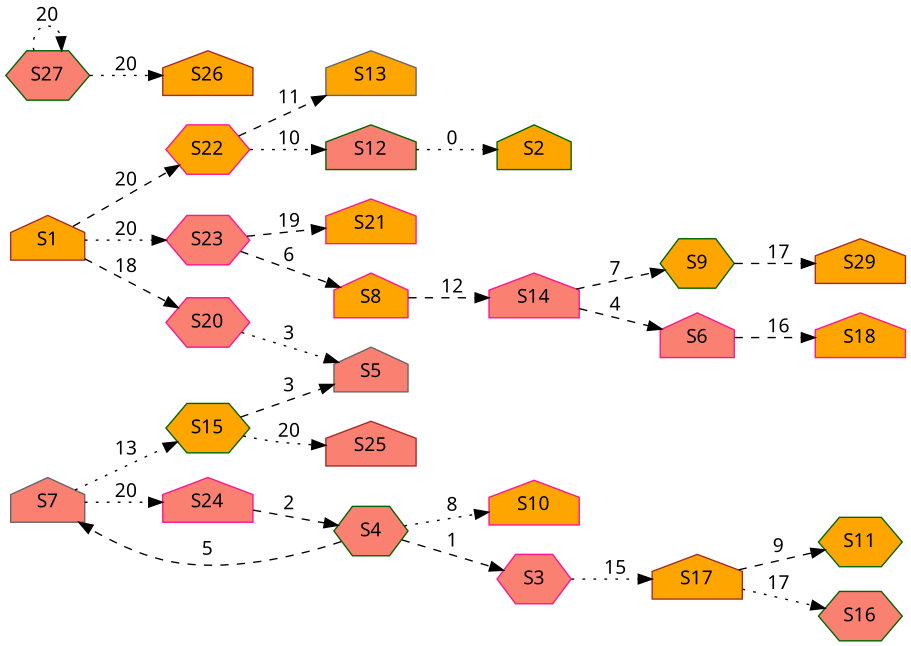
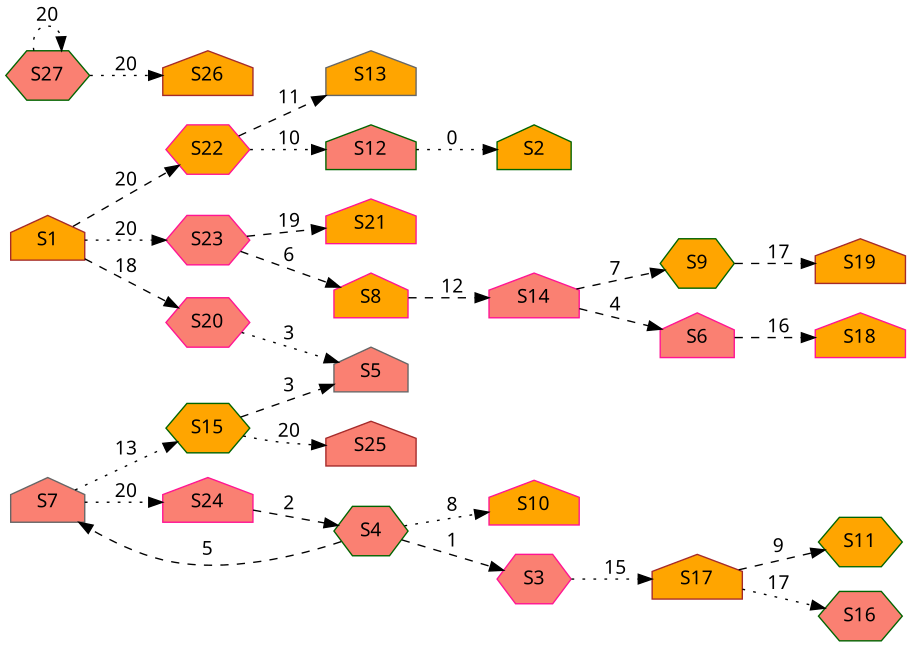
  strict digraph {
    fontname="Noto Sans"
    rankdir=LR
    node [color=deeppink fillcolor=orange fontname="Noto Sans" shape=house style=filled]
    edge [fontname="Noto Sans" style=dashed]
    S12 [color=darkgreen fillcolor=salmon]
    S2 [color=darkgreen]
    S4 [color=darkgreen fillcolor=salmon shape=hexagon]
    S3 [fillcolor=salmon shape=hexagon]
    S7 [color=gray40 fillcolor=salmon]
    S10
    S17 [color=brown]
    S24 [fillcolor=salmon]
    S15 [color=darkgreen shape=hexagon]
    S11 [color=darkgreen shape=hexagon]
    S16 [color=darkgreen fillcolor=salmon shape=hexagon]
    S20 [fillcolor=salmon shape=hexagon]
    S5 [color=gray40 fillcolor=salmon]
    S14 [fillcolor=salmon]
    S6 [fillcolor=salmon]
    S9 [color=darkgreen shape=hexagon]
    S18
-   S19 [color=brown label=S29]
+   S19 [color=brown]
    S25 [color=brown fillcolor=salmon]
    S23 [fillcolor=salmon shape=hexagon]
    S8
    S21
    S22 [shape=hexagon]
    S13 [color=gray40]
    S1 [color=brown]
    S27 [color=darkgreen fillcolor=salmon shape=hexagon]
    S26 [color=brown]
    S12 -> S2 [label=0 style=dotted]
    S4 -> S3 [label=1]
    S4 -> S7 [label=5]
    S4 -> S10 [label=8 style=dotted]
    S3 -> S17 [label=15 style=dotted]
    S7 -> S24 [label=20 style=dotted]
    S7 -> S15 [label=13 style=dotted]
    S17 -> S11 [label=9]
    S17 -> S16 [label=17 style=dotted]
    S24 -> S4 [label=2]
    S15 -> S5 [label=3]
    S15 -> S25 [label=20 style=dotted]
    S20 -> S5 [label=3 style=dotted]
    S14 -> S6 [label=4]
    S14 -> S9 [label=7]
    S6 -> S18 [label=16]
    S9 -> S19 [label=17]
    S23 -> S8 [label=6]
    S23 -> S21 [label=19]
    S8 -> S14 [label=12]
    S22 -> S12 [label=10 style=dotted]
    S22 -> S13 [label=11]
    S1 -> S20 [label=18]
    S1 -> S23 [label=20 style=dotted]
    S1 -> S22 [label=20]
    S27 -> S27 [label=20 style=dotted]
    S27 -> S26 [label=20 style=dotted]
  }
